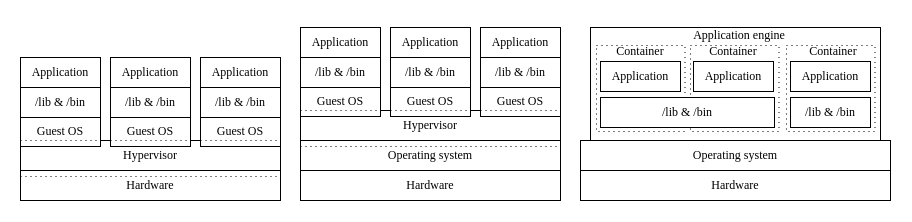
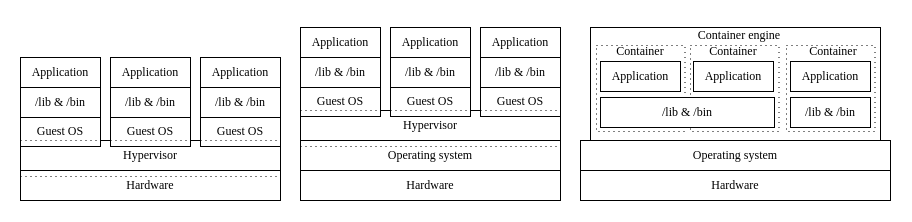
  <mxCell id="0" />
  <mxCell id="1" parent="0" />
  <mxCell id="2" value="" style="rounded=0;whiteSpace=wrap;html=1;fillColor=default;" parent="1" vertex="1"><mxGeometry x="590" y="27" width="290" height="120" as="geometry" /></mxCell>
  <mxCell id="3" value="" style="rounded=0;whiteSpace=wrap;html=1;dashed=1;dashPattern=1 4;fillColor=none;" parent="1" vertex="1"><mxGeometry x="690" y="45" width="88.5" height="86" as="geometry" /></mxCell>
  <mxCell id="4" value="" style="rounded=0;whiteSpace=wrap;html=1;dashed=1;dashPattern=1 4;fillColor=none;" parent="1" vertex="1"><mxGeometry x="596" y="45" width="88.5" height="86" as="geometry" /></mxCell>
  <mxCell id="5" value="&lt;font face=&quot;newcomputermodern&quot;&gt;Operating system&lt;/font&gt;" style="rounded=0;whiteSpace=wrap;html=1;" parent="1" vertex="1"><mxGeometry x="580" y="140" width="310" height="30" as="geometry" /></mxCell>
  <mxCell id="6" value="" style="rounded=0;whiteSpace=wrap;html=1;dashed=1;dashPattern=1 4;" parent="1" vertex="1"><mxGeometry x="786" y="45" width="88.5" height="86" as="geometry" /></mxCell>
  <mxCell id="7" value="&lt;font face=&quot;newcomputermodern&quot;&gt;Hypervisor&lt;/font&gt;" style="rounded=0;whiteSpace=wrap;html=1;" parent="1" vertex="1"><mxGeometry x="300" y="110" width="260" height="30" as="geometry" /></mxCell>
  <mxCell id="8" value="&lt;font face=&quot;newcomputermodern&quot;&gt;Guest OS&lt;/font&gt;" style="rounded=0;whiteSpace=wrap;html=1;" parent="1" vertex="1"><mxGeometry x="300" y="86" width="80" height="30" as="geometry" /></mxCell>
  <mxCell id="9" value="&lt;font face=&quot;newcomputermodern&quot;&gt;Hardware&lt;/font&gt;" style="rounded=0;whiteSpace=wrap;html=1;" parent="1" vertex="1"><mxGeometry x="300" y="170" width="260" height="30" as="geometry" /></mxCell>
  <mxCell id="10" value="&lt;font face=&quot;newcomputermodern&quot;&gt;Operating system&lt;/font&gt;" style="rounded=0;whiteSpace=wrap;html=1;" parent="1" vertex="1"><mxGeometry x="300" y="140" width="260" height="30" as="geometry" /></mxCell>
  <mxCell id="11" value="" style="endArrow=none;dashed=1;html=1;dashPattern=1 4;strokeWidth=1;rounded=0;" parent="1" edge="1"><mxGeometry width="50" height="50" relative="1" as="geometry"><mxPoint x="480" y="110" as="sourcePoint" /><mxPoint x="560" y="110" as="targetPoint" /></mxGeometry></mxCell>
  <mxCell id="12" value="" style="endArrow=none;dashed=1;html=1;dashPattern=1 4;strokeWidth=1;rounded=0;" parent="1" edge="1"><mxGeometry width="50" height="50" relative="1" as="geometry"><mxPoint x="390" y="110" as="sourcePoint" /><mxPoint x="470" y="110" as="targetPoint" /></mxGeometry></mxCell>
  <mxCell id="13" value="" style="endArrow=none;dashed=1;html=1;dashPattern=1 4;strokeWidth=1;rounded=0;" parent="1" edge="1"><mxGeometry width="50" height="50" relative="1" as="geometry"><mxPoint x="300" y="110" as="sourcePoint" /><mxPoint x="380" y="110" as="targetPoint" /></mxGeometry></mxCell>
  <mxCell id="14" value="" style="endArrow=none;dashed=1;html=1;dashPattern=1 4;strokeWidth=1;rounded=0;" parent="1" edge="1"><mxGeometry width="50" height="50" relative="1" as="geometry"><mxPoint x="300" y="146" as="sourcePoint" /><mxPoint x="560" y="146" as="targetPoint" /></mxGeometry></mxCell>
  <mxCell id="15" value="&lt;pre&gt;&lt;font face=&quot;newcomputermodern&quot;&gt;/lib &amp;amp; /bin&lt;/font&gt;&lt;/pre&gt;" style="rounded=0;whiteSpace=wrap;html=1;" parent="1" vertex="1"><mxGeometry x="300" y="57" width="80" height="30" as="geometry" /></mxCell>
  <mxCell id="16" value="&lt;font face=&quot;newcomputermodern&quot;&gt;Application&lt;/font&gt;" style="rounded=0;whiteSpace=wrap;html=1;" parent="1" vertex="1"><mxGeometry x="300" y="27" width="80" height="30" as="geometry" /></mxCell>
  <mxCell id="17" value="&lt;font face=&quot;newcomputermodern&quot;&gt;Guest OS&lt;/font&gt;" style="rounded=0;whiteSpace=wrap;html=1;" parent="1" vertex="1"><mxGeometry x="390" y="86" width="80" height="30" as="geometry" /></mxCell>
  <mxCell id="18" value="" style="endArrow=none;dashed=1;html=1;dashPattern=1 4;strokeWidth=1;rounded=0;" parent="1" edge="1"><mxGeometry width="50" height="50" relative="1" as="geometry"><mxPoint x="390" y="110" as="sourcePoint" /><mxPoint x="470" y="110" as="targetPoint" /></mxGeometry></mxCell>
  <mxCell id="19" value="&lt;pre&gt;&lt;font face=&quot;newcomputermodern&quot;&gt;/lib &amp;amp; /bin&lt;/font&gt;&lt;/pre&gt;" style="rounded=0;whiteSpace=wrap;html=1;" parent="1" vertex="1"><mxGeometry x="390" y="57" width="80" height="30" as="geometry" /></mxCell>
  <mxCell id="20" value="&lt;font face=&quot;newcomputermodern&quot;&gt;Application&lt;/font&gt;" style="rounded=0;whiteSpace=wrap;html=1;" parent="1" vertex="1"><mxGeometry x="390" y="27" width="80" height="30" as="geometry" /></mxCell>
  <mxCell id="21" value="&lt;font face=&quot;newcomputermodern&quot;&gt;Guest OS&lt;/font&gt;" style="rounded=0;whiteSpace=wrap;html=1;" parent="1" vertex="1"><mxGeometry x="480" y="86" width="80" height="30" as="geometry" /></mxCell>
  <mxCell id="22" value="" style="endArrow=none;dashed=1;html=1;dashPattern=1 4;strokeWidth=1;rounded=0;" parent="1" edge="1"><mxGeometry width="50" height="50" relative="1" as="geometry"><mxPoint x="480" y="110" as="sourcePoint" /><mxPoint x="560" y="110" as="targetPoint" /></mxGeometry></mxCell>
  <mxCell id="23" value="&lt;pre&gt;&lt;font face=&quot;newcomputermodern&quot;&gt;/lib &amp;amp; /bin&lt;/font&gt;&lt;/pre&gt;" style="rounded=0;whiteSpace=wrap;html=1;" parent="1" vertex="1"><mxGeometry x="480" y="57" width="80" height="30" as="geometry" /></mxCell>
  <mxCell id="24" value="&lt;font face=&quot;newcomputermodern&quot;&gt;Application&lt;/font&gt;" style="rounded=0;whiteSpace=wrap;html=1;" parent="1" vertex="1"><mxGeometry x="480" y="27" width="80" height="30" as="geometry" /></mxCell>
  <mxCell id="25" value="&lt;font face=&quot;newcomputermodern&quot;&gt;Hardware&lt;/font&gt;" style="rounded=0;whiteSpace=wrap;html=1;" parent="1" vertex="1"><mxGeometry x="20" y="170" width="260" height="30" as="geometry" /></mxCell>
  <mxCell id="26" value="&lt;font face=&quot;newcomputermodern&quot;&gt;Hypervisor&lt;/font&gt;" style="rounded=0;whiteSpace=wrap;html=1;" parent="1" vertex="1"><mxGeometry x="20" y="140" width="260" height="30" as="geometry" /></mxCell>
  <mxCell id="27" value="" style="endArrow=none;dashed=1;html=1;dashPattern=1 4;strokeWidth=1;rounded=0;" parent="1" edge="1"><mxGeometry width="50" height="50" relative="1" as="geometry"><mxPoint x="200" y="110" as="sourcePoint" /><mxPoint x="280" y="110" as="targetPoint" /></mxGeometry></mxCell>
  <mxCell id="28" value="" style="endArrow=none;dashed=1;html=1;dashPattern=1 4;strokeWidth=1;rounded=0;" parent="1" edge="1"><mxGeometry width="50" height="50" relative="1" as="geometry"><mxPoint x="110" y="110" as="sourcePoint" /><mxPoint x="190" y="110" as="targetPoint" /></mxGeometry></mxCell>
  <mxCell id="29" value="" style="endArrow=none;dashed=1;html=1;dashPattern=1 4;strokeWidth=1;rounded=0;" parent="1" edge="1"><mxGeometry width="50" height="50" relative="1" as="geometry"><mxPoint x="20" y="176" as="sourcePoint" /><mxPoint x="280" y="176" as="targetPoint" /></mxGeometry></mxCell>
  <mxCell id="30" value="&lt;font face=&quot;newcomputermodern&quot;&gt;Guest OS&lt;/font&gt;" style="rounded=0;whiteSpace=wrap;html=1;" parent="1" vertex="1"><mxGeometry x="20" y="116" width="80" height="30" as="geometry" /></mxCell>
  <mxCell id="31" value="" style="endArrow=none;dashed=1;html=1;dashPattern=1 4;strokeWidth=1;rounded=0;" parent="1" edge="1"><mxGeometry width="50" height="50" relative="1" as="geometry"><mxPoint x="20" y="140" as="sourcePoint" /><mxPoint x="100" y="140" as="targetPoint" /></mxGeometry></mxCell>
  <mxCell id="32" value="&lt;pre&gt;&lt;font face=&quot;newcomputermodern&quot;&gt;/lib &amp;amp; /bin&lt;/font&gt;&lt;/pre&gt;" style="rounded=0;whiteSpace=wrap;html=1;" parent="1" vertex="1"><mxGeometry x="20" y="87" width="80" height="30" as="geometry" /></mxCell>
  <mxCell id="33" value="&lt;font face=&quot;newcomputermodern&quot;&gt;Application&lt;/font&gt;" style="rounded=0;whiteSpace=wrap;html=1;" parent="1" vertex="1"><mxGeometry x="20" y="57" width="80" height="30" as="geometry" /></mxCell>
  <mxCell id="34" value="&lt;font face=&quot;newcomputermodern&quot;&gt;Guest OS&lt;/font&gt;" style="rounded=0;whiteSpace=wrap;html=1;" parent="1" vertex="1"><mxGeometry x="110" y="116" width="80" height="30" as="geometry" /></mxCell>
  <mxCell id="35" value="" style="endArrow=none;dashed=1;html=1;dashPattern=1 4;strokeWidth=1;rounded=0;" parent="1" edge="1"><mxGeometry width="50" height="50" relative="1" as="geometry"><mxPoint x="110" y="140" as="sourcePoint" /><mxPoint x="190" y="140" as="targetPoint" /></mxGeometry></mxCell>
  <mxCell id="36" value="&lt;pre&gt;&lt;font face=&quot;newcomputermodern&quot;&gt;/lib &amp;amp; /bin&lt;/font&gt;&lt;/pre&gt;" style="rounded=0;whiteSpace=wrap;html=1;" parent="1" vertex="1"><mxGeometry x="110" y="87" width="80" height="30" as="geometry" /></mxCell>
  <mxCell id="37" value="&lt;font face=&quot;newcomputermodern&quot;&gt;Application&lt;/font&gt;" style="rounded=0;whiteSpace=wrap;html=1;" parent="1" vertex="1"><mxGeometry x="110" y="57" width="80" height="30" as="geometry" /></mxCell>
  <mxCell id="38" value="&lt;font face=&quot;newcomputermodern&quot;&gt;Guest OS&lt;/font&gt;" style="rounded=0;whiteSpace=wrap;html=1;" parent="1" vertex="1"><mxGeometry x="200" y="116" width="80" height="30" as="geometry" /></mxCell>
  <mxCell id="39" value="" style="endArrow=none;dashed=1;html=1;dashPattern=1 4;strokeWidth=1;rounded=0;" parent="1" edge="1"><mxGeometry width="50" height="50" relative="1" as="geometry"><mxPoint x="200" y="140" as="sourcePoint" /><mxPoint x="280" y="140" as="targetPoint" /></mxGeometry></mxCell>
  <mxCell id="40" value="&lt;pre&gt;&lt;font face=&quot;newcomputermodern&quot;&gt;/lib &amp;amp; /bin&lt;/font&gt;&lt;/pre&gt;" style="rounded=0;whiteSpace=wrap;html=1;" parent="1" vertex="1"><mxGeometry x="200" y="87" width="80" height="30" as="geometry" /></mxCell>
  <mxCell id="41" value="&lt;font face=&quot;newcomputermodern&quot;&gt;Application&lt;/font&gt;" style="rounded=0;whiteSpace=wrap;html=1;" parent="1" vertex="1"><mxGeometry x="200" y="57" width="80" height="30" as="geometry" /></mxCell>
  <mxCell id="42" value="&lt;font face=&quot;newcomputermodern&quot;&gt;Hardware&lt;/font&gt;" style="rounded=0;whiteSpace=wrap;html=1;" parent="1" vertex="1"><mxGeometry x="580" y="170" width="310" height="30" as="geometry" /></mxCell>
- <mxCell id="43" value="&lt;font face=&quot;newcomputermodern&quot;&gt;Application engine&lt;/font&gt;" style="text;html=1;strokeColor=none;fillColor=none;align=center;verticalAlign=middle;whiteSpace=wrap;rounded=0;" parent="1" vertex="1"><mxGeometry x="659" y="20" width="160" height="30" as="geometry" /></mxCell>
+ <mxCell id="43" value="&lt;font face=&quot;newcomputermodern&quot;&gt;Container engine&lt;/font&gt;" style="text;html=1;strokeColor=none;fillColor=none;align=center;verticalAlign=middle;whiteSpace=wrap;rounded=0;" parent="1" vertex="1"><mxGeometry x="659" y="20" width="160" height="30" as="geometry" /></mxCell>
  <mxCell id="44" value="&lt;pre&gt;&lt;font face=&quot;newcomputermodern&quot;&gt;/lib &amp;amp; /bin&lt;/font&gt;&lt;/pre&gt;" style="rounded=0;whiteSpace=wrap;html=1;fillColor=default;" parent="1" vertex="1"><mxGeometry x="600" y="97" width="174" height="30" as="geometry" /></mxCell>
  <mxCell id="45" value="&lt;font face=&quot;newcomputermodern&quot;&gt;Application&lt;/font&gt;" style="rounded=0;whiteSpace=wrap;html=1;" parent="1" vertex="1"><mxGeometry x="600" y="61" width="80" height="30" as="geometry" /></mxCell>
  <mxCell id="46" value="&lt;font face=&quot;newcomputermodern&quot;&gt;Application&lt;/font&gt;" style="rounded=0;whiteSpace=wrap;html=1;" parent="1" vertex="1"><mxGeometry x="693" y="61" width="80" height="30" as="geometry" /></mxCell>
  <mxCell id="47" value="&lt;pre&gt;&lt;font face=&quot;newcomputermodern&quot;&gt;/lib &amp;amp; /bin&lt;/font&gt;&lt;/pre&gt;" style="rounded=0;whiteSpace=wrap;html=1;" parent="1" vertex="1"><mxGeometry x="790" y="97" width="80" height="30" as="geometry" /></mxCell>
  <mxCell id="48" value="&lt;font face=&quot;newcomputermodern&quot;&gt;Application&lt;/font&gt;" style="rounded=0;whiteSpace=wrap;html=1;" parent="1" vertex="1"><mxGeometry x="790" y="61" width="80" height="30" as="geometry" /></mxCell>
  <mxCell id="49" value="&lt;font face=&quot;newcomputermodern&quot;&gt;Container&lt;/font&gt;" style="text;html=1;strokeColor=none;fillColor=none;align=center;verticalAlign=middle;whiteSpace=wrap;rounded=0;" parent="1" vertex="1"><mxGeometry x="615" y="36" width="50" height="30" as="geometry" /></mxCell>
  <mxCell id="50" value="&lt;font face=&quot;newcomputermodern&quot;&gt;Container&lt;/font&gt;" style="text;html=1;strokeColor=none;fillColor=none;align=center;verticalAlign=middle;whiteSpace=wrap;rounded=0;" parent="1" vertex="1"><mxGeometry x="708" y="36" width="50" height="30" as="geometry" /></mxCell>
  <mxCell id="51" value="&lt;font face=&quot;newcomputermodern&quot;&gt;Container&lt;/font&gt;" style="text;html=1;strokeColor=none;fillColor=none;align=center;verticalAlign=middle;whiteSpace=wrap;rounded=0;" parent="1" vertex="1"><mxGeometry x="808" y="36" width="50" height="30" as="geometry" /></mxCell>
